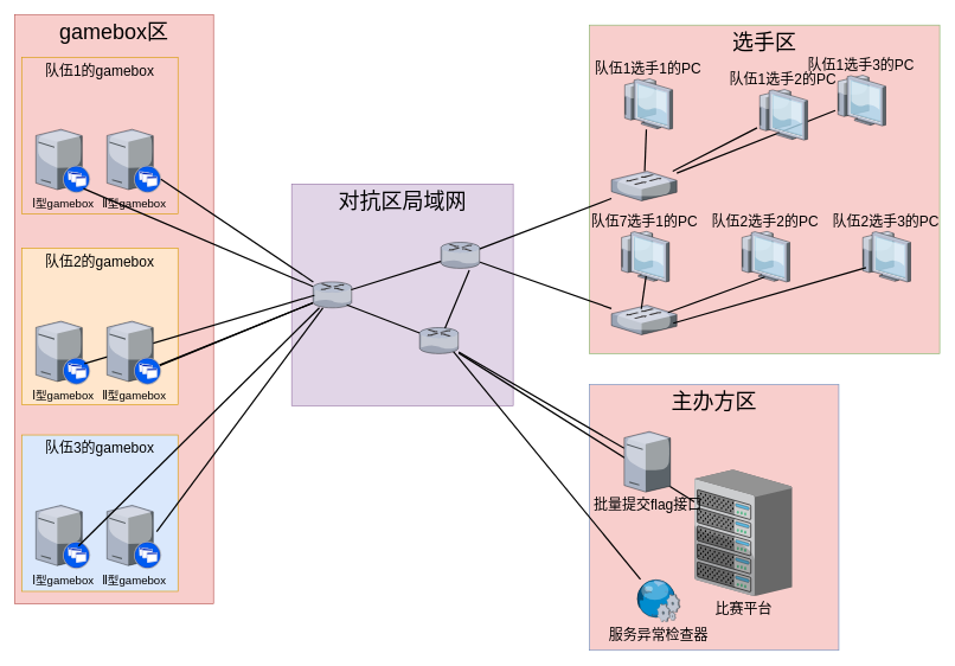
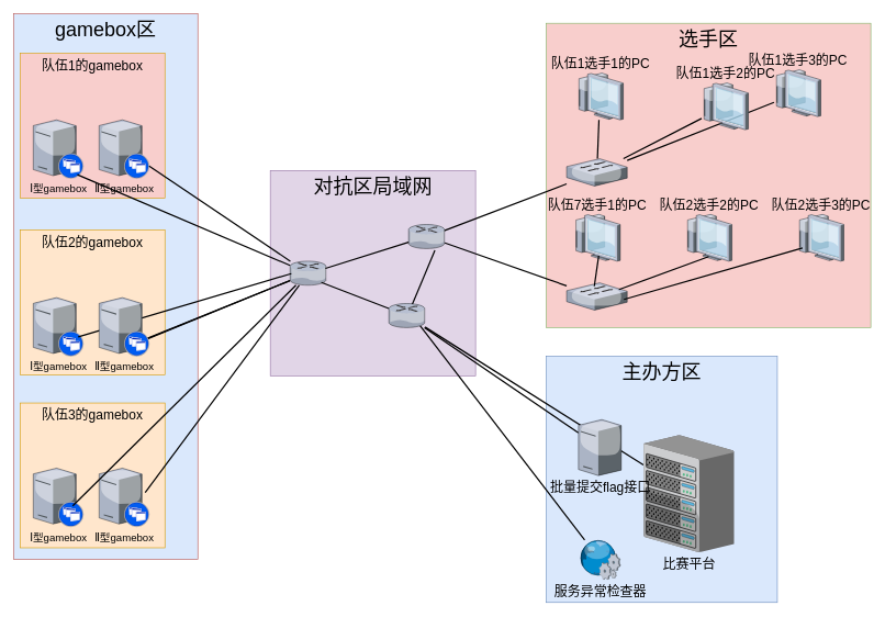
  <mxCell id="0" style=";html=1;" />
  <mxCell id="1" style=";html=1;" parent="0" />
- <mxCell id="2" value="gamebox区" style="whiteSpace=wrap;html=1;fillColor=#f8cecc;fontSize=30;strokeColor=#b85450;verticalAlign=top;" parent="1" vertex="1"><mxGeometry x="20" y="20" width="280" height="828.75" as="geometry" /></mxCell>
+ <mxCell id="2" value="gamebox区" style="whiteSpace=wrap;html=1;fillColor=#dae8fc;fontSize=30;strokeColor=#b85450;verticalAlign=top;" parent="1" vertex="1"><mxGeometry x="20" y="20" width="280" height="828.75" as="geometry" /></mxCell>
  <mxCell id="3" value="队伍1的gamebox" style="whiteSpace=wrap;html=1;aspect=fixed;fillColor=#f8cecc;strokeColor=#d79b00;verticalAlign=top;fontSize=20;" vertex="1" parent="1"><mxGeometry x="30" y="80" width="220" height="220" as="geometry" /></mxCell>
  <mxCell id="4" value="队伍2的gamebox" style="whiteSpace=wrap;html=1;aspect=fixed;fillColor=#ffe6cc;strokeColor=#d79b00;verticalAlign=top;fontSize=20;" vertex="1" parent="1"><mxGeometry x="30" y="348.25" width="220" height="220" as="geometry" /></mxCell>
- <mxCell id="5" value="队伍3的gamebox" style="whiteSpace=wrap;html=1;aspect=fixed;fillColor=#dae8fc;strokeColor=#d79b00;verticalAlign=top;fontSize=20;" vertex="1" parent="1"><mxGeometry x="30" y="611" width="220" height="220" as="geometry" /></mxCell>
+ <mxCell id="5" value="队伍3的gamebox" style="whiteSpace=wrap;html=1;aspect=fixed;fillColor=#ffe6cc;strokeColor=#d79b00;verticalAlign=top;fontSize=20;" vertex="1" parent="1"><mxGeometry x="30" y="611" width="220" height="220" as="geometry" /></mxCell>
  <mxCell id="6" value="对抗区局域网" style="whiteSpace=wrap;html=1;aspect=fixed;fillColor=#e1d5e7;strokeColor=#9673a6;align=center;horizontal=1;verticalAlign=top;fontSize=30;" vertex="1" parent="1"><mxGeometry x="410" y="258" width="311.75" height="311.75" as="geometry" /></mxCell>
  <mxCell id="7" value="选手区" style="whiteSpace=wrap;html=1;fillColor=#f8cecc;fontSize=30;strokeColor=#82b366;verticalAlign=top;" parent="1" vertex="1"><mxGeometry x="829" y="34.25" width="493" height="462.25" as="geometry" /></mxCell>
- <mxCell id="8" value="主办方区" style="whiteSpace=wrap;html=1;fillColor=#f8cecc;fontSize=30;strokeColor=#6c8ebf;verticalAlign=top;" parent="1" vertex="1"><mxGeometry x="829" y="540" width="351" height="374" as="geometry" /></mxCell>
+ <mxCell id="8" value="主办方区" style="whiteSpace=wrap;html=1;fillColor=#dae8fc;fontSize=30;strokeColor=#6c8ebf;verticalAlign=top;" parent="1" vertex="1"><mxGeometry x="829" y="540" width="351" height="374" as="geometry" /></mxCell>
  <mxCell id="9" value="Ⅱ型gamebox" style="verticalLabelPosition=bottom;aspect=fixed;html=1;verticalAlign=top;strokeColor=none;shape=mxgraph.citrix.xenapp_server;fillColor=#66B2FF;gradientColor=#0066CC;fontSize=16;" parent="1" vertex="1"><mxGeometry x="150" y="710" width="76" height="89" as="geometry" /></mxCell>
  <mxCell id="10" value="Ⅰ型gamebox" style="verticalLabelPosition=bottom;aspect=fixed;html=1;verticalAlign=top;strokeColor=none;shape=mxgraph.citrix.xenapp_server;fillColor=#66B2FF;gradientColor=#0066CC;fontSize=16;" parent="1" vertex="1"><mxGeometry x="50" y="710" width="76" height="89" as="geometry" /></mxCell>
  <mxCell id="11" value="Ⅰ型gamebox" style="verticalLabelPosition=bottom;aspect=fixed;html=1;verticalAlign=top;strokeColor=none;shape=mxgraph.citrix.xenapp_server;fillColor=#66B2FF;gradientColor=#0066CC;fontSize=16;" parent="1" vertex="1"><mxGeometry x="50" y="451" width="76" height="89" as="geometry" /></mxCell>
  <mxCell id="12" value="Ⅱ型gamebox" style="verticalLabelPosition=bottom;aspect=fixed;html=1;verticalAlign=top;strokeColor=none;shape=mxgraph.citrix.xenapp_server;fillColor=#66B2FF;gradientColor=#0066CC;fontSize=16;" parent="1" vertex="1"><mxGeometry x="150" y="181" width="76" height="89" as="geometry" /></mxCell>
  <mxCell id="13" style="edgeStyle=none;rounded=0;html=1;startSize=10;endSize=10;jettySize=auto;orthogonalLoop=1;fontSize=14;endArrow=none;endFill=0;strokeWidth=2;" parent="1" source="34" target="17" edge="1"><mxGeometry relative="1" as="geometry" /></mxCell>
  <mxCell id="14" style="edgeStyle=none;rounded=0;html=1;startSize=10;endSize=10;jettySize=auto;orthogonalLoop=1;fontSize=14;endArrow=none;endFill=0;strokeWidth=2;exitX=0.923;exitY=0.288;exitDx=0;exitDy=0;exitPerimeter=0;" parent="1" source="35" target="26" edge="1"><mxGeometry relative="1" as="geometry" /></mxCell>
  <mxCell id="15" style="edgeStyle=none;rounded=0;html=1;startSize=10;endSize=10;jettySize=auto;orthogonalLoop=1;fontSize=14;endArrow=none;endFill=0;strokeWidth=2;" parent="1" source="34" target="32" edge="1"><mxGeometry relative="1" as="geometry"><mxPoint x="1079" y="774.473" as="targetPoint" /></mxGeometry></mxCell>
  <mxCell id="16" value="" style="verticalLabelPosition=bottom;aspect=fixed;html=1;verticalAlign=top;strokeColor=none;shape=mxgraph.citrix.router;fillColor=#66B2FF;gradientColor=#0066CC;fontSize=14;" parent="1" vertex="1"><mxGeometry x="440" y="395.63" width="55" height="36.5" as="geometry" /></mxCell>
  <mxCell id="17" value="比赛平台" style="verticalLabelPosition=bottom;aspect=fixed;html=1;verticalAlign=top;strokeColor=none;shape=mxgraph.citrix.chassis;fillColor=#66B2FF;gradientColor=#0066CC;fontSize=20;" parent="1" vertex="1"><mxGeometry x="976.75" y="660" width="137.5" height="177.5" as="geometry" /></mxCell>
  <mxCell id="18" style="edgeStyle=none;rounded=0;html=1;startSize=10;endSize=10;jettySize=auto;orthogonalLoop=1;fontSize=14;endArrow=none;endFill=0;strokeWidth=2;" parent="1" source="12" target="16" edge="1"><mxGeometry relative="1" as="geometry"><mxPoint x="490.053" y="199" as="sourcePoint" /></mxGeometry></mxCell>
  <mxCell id="19" style="edgeStyle=none;rounded=0;html=1;startSize=10;endSize=10;jettySize=auto;orthogonalLoop=1;fontSize=14;endArrow=none;endFill=0;strokeWidth=2;exitX=0.97;exitY=0.702;exitDx=0;exitDy=0;exitPerimeter=0;" parent="1" source="49" target="16" edge="1"><mxGeometry relative="1" as="geometry"><mxPoint x="390" y="340" as="sourcePoint" /></mxGeometry></mxCell>
  <mxCell id="20" style="edgeStyle=none;rounded=0;html=1;startSize=10;endSize=10;jettySize=auto;orthogonalLoop=1;fontSize=14;endArrow=none;endFill=0;strokeWidth=2;exitX=0.954;exitY=0.699;exitDx=0;exitDy=0;exitPerimeter=0;" parent="1" source="49" target="16" edge="1"><mxGeometry relative="1" as="geometry"><mxPoint x="504" y="494.241" as="sourcePoint" /></mxGeometry></mxCell>
  <mxCell id="21" style="edgeStyle=none;rounded=0;html=1;startSize=10;endSize=10;jettySize=auto;orthogonalLoop=1;fontSize=14;endArrow=none;endFill=0;strokeWidth=2;exitX=0.789;exitY=0.643;exitDx=0;exitDy=0;exitPerimeter=0;" parent="1" source="10" target="16" edge="1"><mxGeometry relative="1" as="geometry"><mxPoint x="504" y="629" as="sourcePoint" /></mxGeometry></mxCell>
  <mxCell id="22" style="edgeStyle=none;rounded=0;html=1;startSize=10;endSize=10;jettySize=auto;orthogonalLoop=1;fontSize=14;endArrow=none;endFill=0;strokeWidth=2;exitX=0.921;exitY=0.416;exitDx=0;exitDy=0;exitPerimeter=0;" parent="1" source="9" target="16" edge="1"><mxGeometry relative="1" as="geometry"><mxPoint x="503.81" y="763" as="sourcePoint" /></mxGeometry></mxCell>
  <mxCell id="23" style="edgeStyle=none;rounded=0;html=1;startSize=10;endSize=10;jettySize=auto;orthogonalLoop=1;fontSize=14;endArrow=none;endFill=0;strokeWidth=2;" parent="1" source="26" target="29" edge="1"><mxGeometry relative="1" as="geometry" /></mxCell>
  <mxCell id="24" style="edgeStyle=none;rounded=0;html=1;startSize=10;endSize=10;jettySize=auto;orthogonalLoop=1;fontSize=14;endArrow=none;endFill=0;strokeWidth=2;" parent="1" source="26" target="28" edge="1"><mxGeometry relative="1" as="geometry" /></mxCell>
  <mxCell id="25" style="edgeStyle=none;rounded=0;html=1;startSize=10;endSize=10;jettySize=auto;orthogonalLoop=1;fontSize=14;endArrow=none;endFill=0;strokeWidth=2;" parent="1" source="26" target="27" edge="1"><mxGeometry relative="1" as="geometry" /></mxCell>
  <mxCell id="26" value="" style="verticalLabelPosition=bottom;aspect=fixed;html=1;verticalAlign=top;strokeColor=none;shape=mxgraph.citrix.switch;fillColor=#66B2FF;gradientColor=#0066CC;fontSize=14;" parent="1" vertex="1"><mxGeometry x="860" y="240" width="92" height="41.5" as="geometry" /></mxCell>
  <mxCell id="27" value="队伍1选手3的PC" style="verticalLabelPosition=top;aspect=fixed;html=1;verticalAlign=bottom;strokeColor=none;shape=mxgraph.citrix.thin_client;fillColor=#66B2FF;gradientColor=#0066CC;fontSize=20;labelPosition=center;align=center;" parent="1" vertex="1"><mxGeometry x="1175" y="105" width="71" height="71" as="geometry" /></mxCell>
  <mxCell id="28" value="队伍1选手2的PC" style="verticalLabelPosition=top;aspect=fixed;html=1;verticalAlign=bottom;strokeColor=none;shape=mxgraph.citrix.thin_client;fillColor=#66B2FF;gradientColor=#0066CC;fontSize=20;labelPosition=center;align=center;" parent="1" vertex="1"><mxGeometry x="1065" y="125" width="71" height="71" as="geometry" /></mxCell>
  <mxCell id="29" value="队伍1选手1的PC" style="verticalLabelPosition=top;aspect=fixed;html=1;verticalAlign=bottom;strokeColor=none;shape=mxgraph.citrix.thin_client;fillColor=#66B2FF;gradientColor=#0066CC;fontSize=20;labelPosition=center;align=center;" parent="1" vertex="1"><mxGeometry x="875" y="110" width="71" height="71" as="geometry" /></mxCell>
  <mxCell id="30" style="edgeStyle=none;rounded=0;html=1;startSize=10;endSize=10;jettySize=auto;orthogonalLoop=1;fontSize=14;endArrow=none;endFill=0;strokeWidth=2;entryX=0.845;entryY=0.89;entryDx=0;entryDy=0;entryPerimeter=0;" parent="1" source="31" target="34" edge="1"><mxGeometry relative="1" as="geometry" /></mxCell>
- <mxCell id="31" value="服务异常检查器" style="verticalLabelPosition=bottom;aspect=fixed;html=1;verticalAlign=top;strokeColor=none;shape=mxgraph.citrix.web_service;fillColor=#66B2FF;gradientColor=#0066CC;fontSize=20;" parent="1" vertex="1"><mxGeometry x="894" y="814" width="63" height="60" as="geometry" /></mxCell>
- <mxCell id="32" value="批量提交flag接口" style="verticalLabelPosition=bottom;sketch=0;aspect=fixed;html=1;verticalAlign=top;strokeColor=none;align=center;outlineConnect=0;shape=mxgraph.citrix.license_server;fontSize=20;" vertex="1" parent="1"><mxGeometry x="878" y="606.25" width="65" height="85" as="geometry" /></mxCell>
+ <mxCell id="31" value="服务异常检查器" style="verticalLabelPosition=bottom;aspect=fixed;html=1;verticalAlign=top;strokeColor=none;shape=mxgraph.citrix.web_service;fillColor=#66B2FF;gradientColor=#0066CC;fontSize=20;" parent="1" vertex="1"><mxGeometry x="879" y="819" width="63" height="60" as="geometry" /></mxCell>
+ <mxCell id="32" value="批量提交flag接口" style="verticalLabelPosition=bottom;sketch=0;aspect=fixed;html=1;verticalAlign=top;strokeColor=none;align=center;outlineConnect=0;shape=mxgraph.citrix.license_server;fontSize=20;" vertex="1" parent="1"><mxGeometry x="878" y="636.25" width="65" height="85" as="geometry" /></mxCell>
  <mxCell id="33" value="" style="verticalLabelPosition=bottom;aspect=fixed;html=1;verticalAlign=top;strokeColor=none;shape=mxgraph.citrix.switch;fillColor=#66B2FF;gradientColor=#0066CC;fontSize=14;" vertex="1" parent="1"><mxGeometry x="860" y="428.5" width="92" height="41.5" as="geometry" /></mxCell>
  <mxCell id="34" value="" style="verticalLabelPosition=bottom;aspect=fixed;html=1;verticalAlign=top;strokeColor=none;shape=mxgraph.citrix.router;fillColor=#66B2FF;gradientColor=#0066CC;fontSize=14;" vertex="1" parent="1"><mxGeometry x="590" y="460" width="55" height="36.5" as="geometry" /></mxCell>
  <mxCell id="35" value="" style="verticalLabelPosition=bottom;aspect=fixed;html=1;verticalAlign=top;strokeColor=none;shape=mxgraph.citrix.router;fillColor=#66B2FF;gradientColor=#0066CC;fontSize=14;" vertex="1" parent="1"><mxGeometry x="620" y="340" width="55" height="36.5" as="geometry" /></mxCell>
  <mxCell id="36" style="edgeStyle=none;rounded=0;html=1;startSize=10;endSize=10;jettySize=auto;orthogonalLoop=1;fontSize=14;endArrow=none;endFill=0;strokeWidth=2;entryX=0.864;entryY=0.884;entryDx=0;entryDy=0;entryPerimeter=0;" edge="1" parent="1" source="34" target="16"><mxGeometry relative="1" as="geometry"><mxPoint x="138" y="813" as="sourcePoint" /><mxPoint x="508" y="506" as="targetPoint" /></mxGeometry></mxCell>
  <mxCell id="37" style="edgeStyle=none;rounded=0;html=1;startSize=10;endSize=10;jettySize=auto;orthogonalLoop=1;fontSize=14;endArrow=none;endFill=0;strokeWidth=2;exitX=0.65;exitY=0.027;exitDx=0;exitDy=0;exitPerimeter=0;entryX=0.727;entryY=1.075;entryDx=0;entryDy=0;entryPerimeter=0;" edge="1" parent="1" source="34" target="35"><mxGeometry relative="1" as="geometry"><mxPoint x="148" y="823" as="sourcePoint" /><mxPoint x="518" y="516" as="targetPoint" /></mxGeometry></mxCell>
  <mxCell id="38" style="edgeStyle=none;rounded=0;html=1;startSize=10;endSize=10;jettySize=auto;orthogonalLoop=1;fontSize=14;endArrow=none;endFill=0;strokeWidth=2;exitX=0.977;exitY=0.301;exitDx=0;exitDy=0;exitPerimeter=0;" edge="1" parent="1" source="16" target="35"><mxGeometry relative="1" as="geometry"><mxPoint x="158" y="833" as="sourcePoint" /><mxPoint x="528" y="526" as="targetPoint" /></mxGeometry></mxCell>
  <mxCell id="39" style="edgeStyle=none;rounded=0;html=1;startSize=10;endSize=10;jettySize=auto;orthogonalLoop=1;fontSize=14;endArrow=none;endFill=0;strokeWidth=2;" edge="1" parent="1" source="35" target="33"><mxGeometry relative="1" as="geometry"><mxPoint x="680" y="420" as="sourcePoint" /><mxPoint x="911" y="170" as="targetPoint" /></mxGeometry></mxCell>
  <mxCell id="40" value="Ⅰ型gamebox" style="verticalLabelPosition=bottom;aspect=fixed;html=1;verticalAlign=top;strokeColor=none;shape=mxgraph.citrix.xenapp_server;fillColor=#66B2FF;gradientColor=#0066CC;fontSize=16;" vertex="1" parent="1"><mxGeometry x="50" y="181" width="76" height="89" as="geometry" /></mxCell>
  <mxCell id="41" style="edgeStyle=none;rounded=0;html=1;startSize=10;endSize=10;jettySize=auto;orthogonalLoop=1;fontSize=14;endArrow=none;endFill=0;strokeWidth=2;exitX=0.882;exitY=0.935;exitDx=0;exitDy=0;exitPerimeter=0;" edge="1" parent="1" source="40" target="16"><mxGeometry relative="1" as="geometry"><mxPoint x="144" y="195" as="sourcePoint" /><mxPoint x="485" y="473" as="targetPoint" /></mxGeometry></mxCell>
  <mxCell id="42" value="队伍7选手1的PC" style="verticalLabelPosition=top;aspect=fixed;html=1;verticalAlign=bottom;strokeColor=none;shape=mxgraph.citrix.thin_client;fillColor=#66B2FF;gradientColor=#0066CC;fontSize=20;labelPosition=center;align=center;" vertex="1" parent="1"><mxGeometry x="870.5" y="324.63" width="71" height="71" as="geometry" /></mxCell>
  <mxCell id="43" value="队伍2选手2的PC" style="verticalLabelPosition=top;aspect=fixed;html=1;verticalAlign=bottom;strokeColor=none;shape=mxgraph.citrix.thin_client;fillColor=#66B2FF;gradientColor=#0066CC;fontSize=20;labelPosition=center;align=center;" vertex="1" parent="1"><mxGeometry x="1040" y="324.63" width="71" height="71" as="geometry" /></mxCell>
  <mxCell id="44" value="队伍2选手3的PC" style="verticalLabelPosition=top;aspect=fixed;html=1;verticalAlign=bottom;strokeColor=none;shape=mxgraph.citrix.thin_client;fillColor=#66B2FF;gradientColor=#0066CC;fontSize=20;labelPosition=center;align=center;" vertex="1" parent="1"><mxGeometry x="1210" y="324.63" width="71" height="71" as="geometry" /></mxCell>
  <mxCell id="45" style="edgeStyle=none;rounded=0;html=1;startSize=10;endSize=10;jettySize=auto;orthogonalLoop=1;fontSize=14;endArrow=none;endFill=0;strokeWidth=2;exitX=0.457;exitY=0.127;exitDx=0;exitDy=0;exitPerimeter=0;entryX=0.539;entryY=0.88;entryDx=0;entryDy=0;entryPerimeter=0;" edge="1" parent="1" source="33" target="42"><mxGeometry relative="1" as="geometry"><mxPoint x="962" y="255" as="sourcePoint" /><mxPoint x="1210" y="168" as="targetPoint" /></mxGeometry></mxCell>
  <mxCell id="46" style="edgeStyle=none;rounded=0;html=1;startSize=10;endSize=10;jettySize=auto;orthogonalLoop=1;fontSize=14;endArrow=none;endFill=0;strokeWidth=2;exitX=0.864;exitY=0.247;exitDx=0;exitDy=0;exitPerimeter=0;entryX=0.504;entryY=0.903;entryDx=0;entryDy=0;entryPerimeter=0;" edge="1" parent="1" source="33" target="43"><mxGeometry relative="1" as="geometry"><mxPoint x="972" y="265" as="sourcePoint" /><mxPoint x="1220" y="178" as="targetPoint" /></mxGeometry></mxCell>
  <mxCell id="47" style="edgeStyle=none;rounded=0;html=1;startSize=10;endSize=10;jettySize=auto;orthogonalLoop=1;fontSize=14;endArrow=none;endFill=0;strokeWidth=2;exitX=0.946;exitY=0.608;exitDx=0;exitDy=0;exitPerimeter=0;entryX=0.116;entryY=0.718;entryDx=0;entryDy=0;entryPerimeter=0;" edge="1" parent="1" source="33" target="44"><mxGeometry relative="1" as="geometry"><mxPoint x="982" y="275" as="sourcePoint" /><mxPoint x="1230" y="188" as="targetPoint" /></mxGeometry></mxCell>
  <mxCell id="48" value="" style="edgeStyle=none;rounded=0;html=1;startSize=10;endSize=10;jettySize=auto;orthogonalLoop=1;fontSize=14;endArrow=none;endFill=0;strokeWidth=2;entryX=0.036;entryY=0.517;entryDx=0;entryDy=0;entryPerimeter=0;exitX=0.898;exitY=0.671;exitDx=0;exitDy=0;exitPerimeter=0;" edge="1" parent="1" source="11" target="16"><mxGeometry relative="1" as="geometry"><mxPoint x="123" y="513" as="sourcePoint" /><mxPoint x="440" y="422" as="targetPoint" /></mxGeometry></mxCell>
  <mxCell id="49" value="Ⅱ型gamebox" style="verticalLabelPosition=bottom;aspect=fixed;html=1;verticalAlign=top;strokeColor=none;shape=mxgraph.citrix.xenapp_server;fillColor=#66B2FF;gradientColor=#0066CC;fontSize=16;" parent="1" vertex="1"><mxGeometry x="150" y="451" width="76" height="89" as="geometry" /></mxCell>
